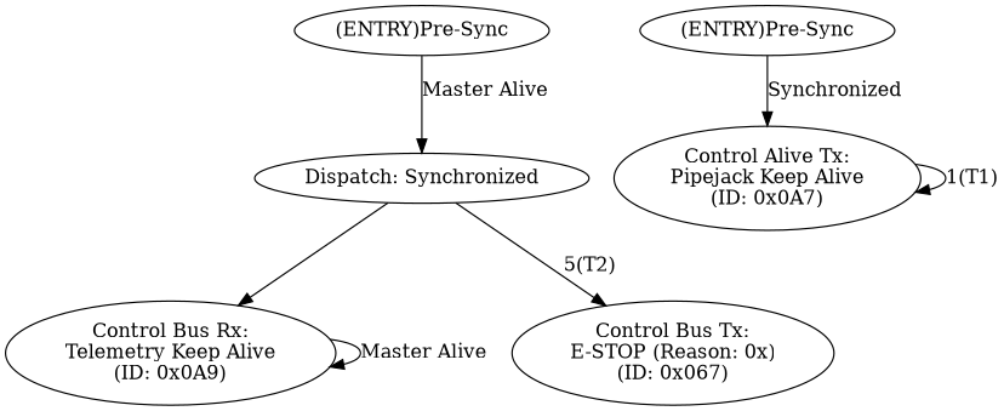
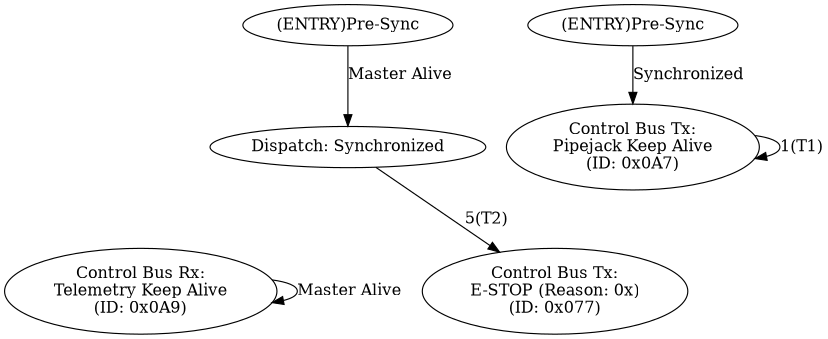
  digraph {
    n1 [label="(ENTRY)Pre-Sync"]
    n2 [label="Dispatch: Synchronized"]
    n3 [label="Control Bus Rx:\nTelemetry Keep Alive\n(ID: 0x0A9)"]
-   n4 [label="Control Bus Tx:\nE-STOP (Reason: 0x)\n(ID: 0x067)"]
+   n4 [label="Control Bus Tx:\nE-STOP (Reason: 0x)\n(ID: 0x077)"]
    n5 [label="(ENTRY)Pre-Sync"]
-   n6 [label="Control Alive Tx:\nPipejack Keep Alive\n(ID: 0x0A7)"]
+   n6 [label="Control Bus Tx:\nPipejack Keep Alive\n(ID: 0x0A7)"]
    n1 -> n2 [label="Master Alive"]
-   n2 -> n3 [label=" "]
    n2 -> n4 [label="5(T2)"]
    n3 -> n3 [label="Master Alive"]
    n5 -> n6 [label=Synchronized]
    n6 -> n6 [label="1(T1)"]
  }
